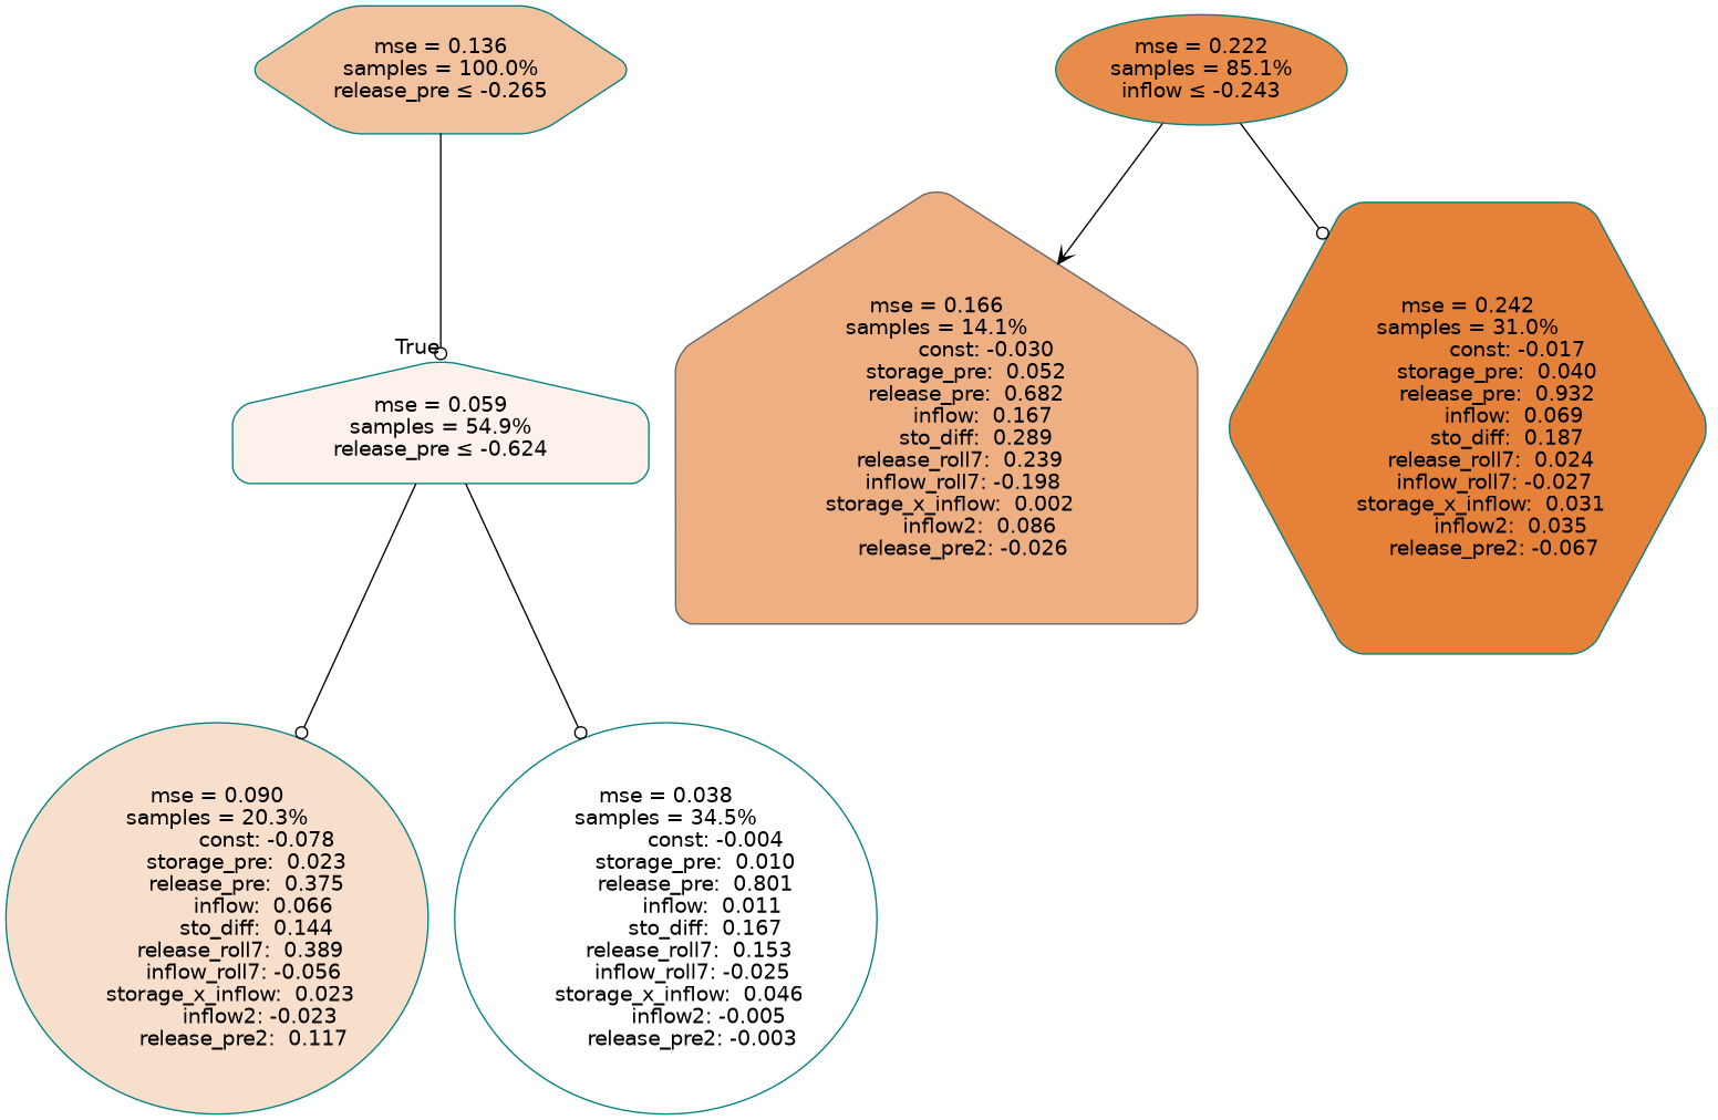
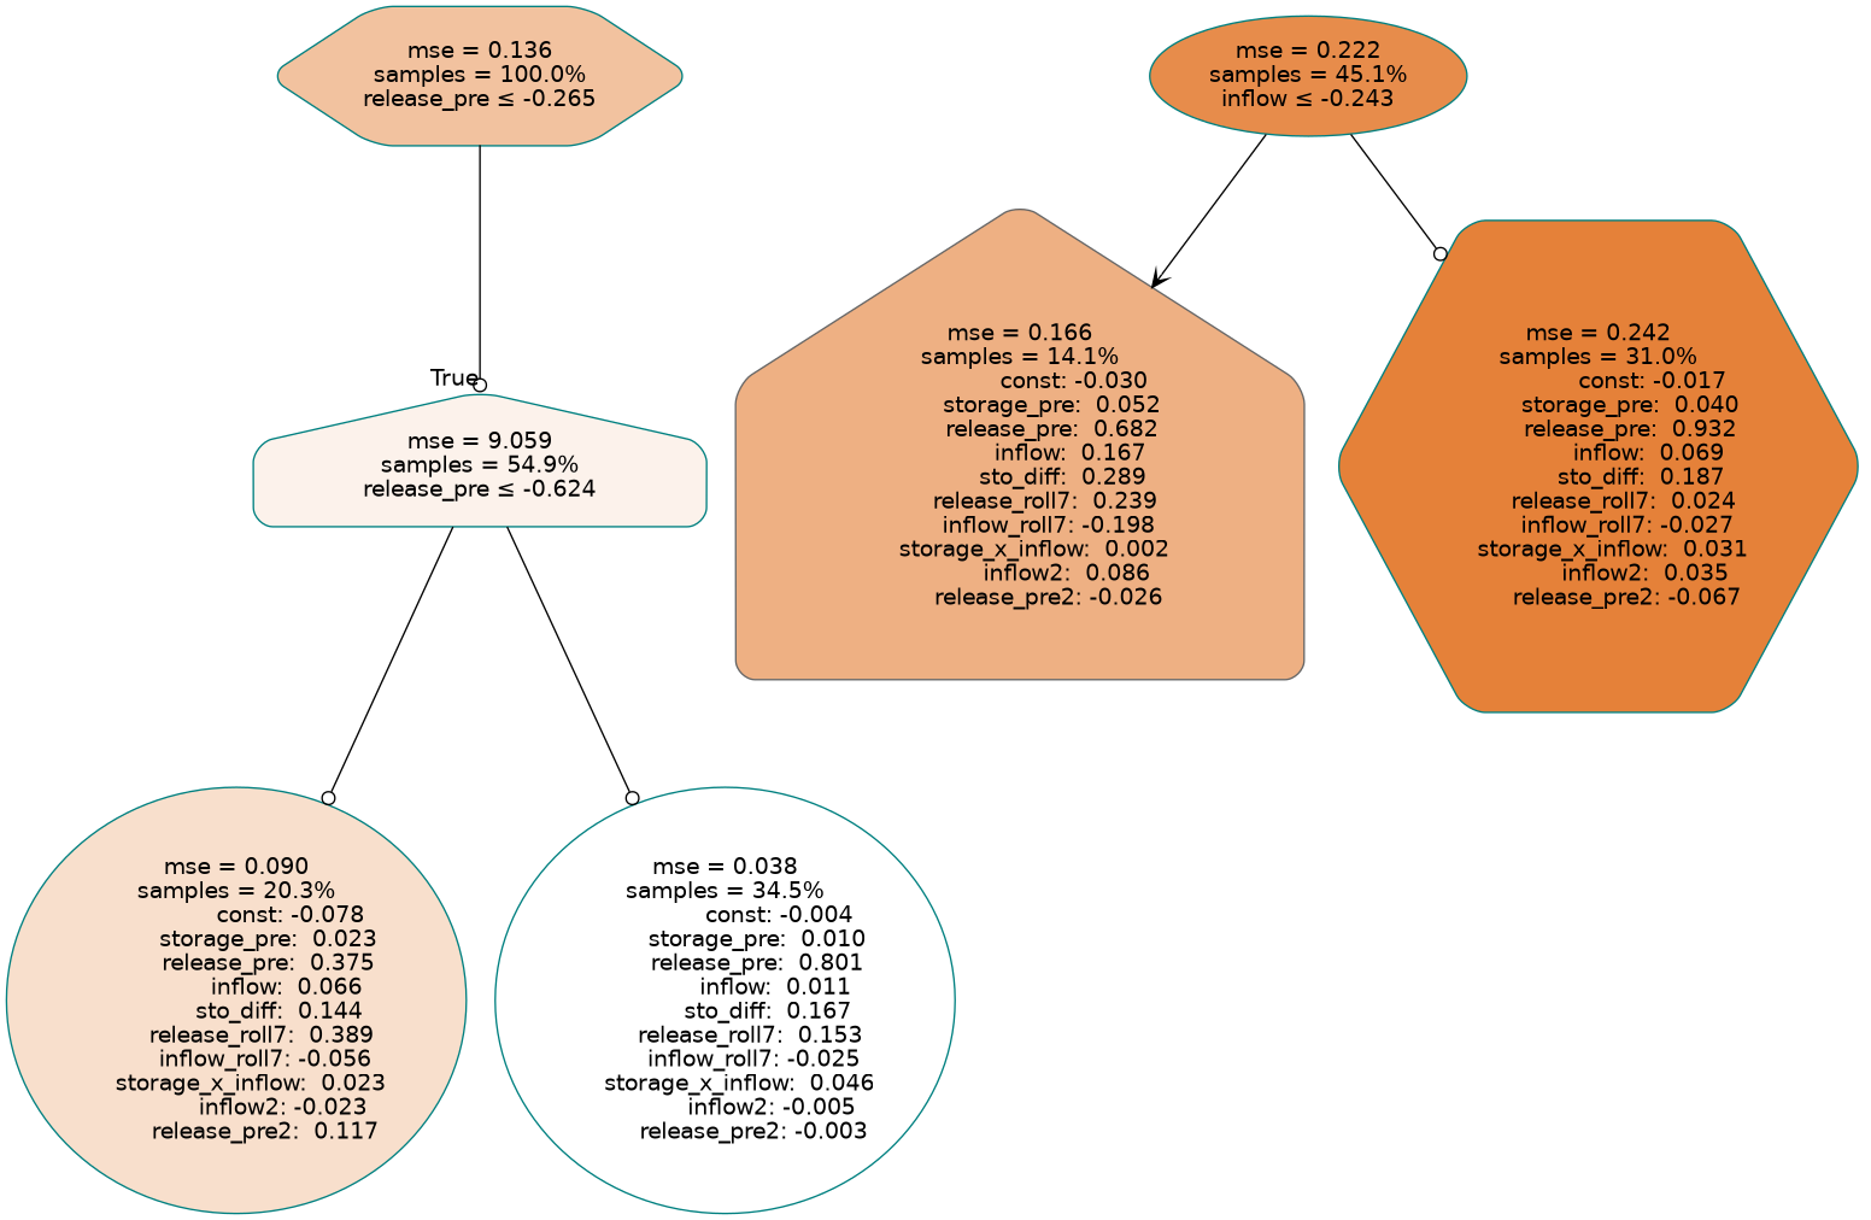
  digraph {
    node [color=teal fontname=helvetica shape=ellipse style="filled, rounded"]
    edge [arrowhead=odot fontname=helvetica]
    n1 [fillcolor="#f2c29f" label="mse = 0.136\nsamples = 100.0%\nrelease_pre &le; -0.265" shape=hexagon]
-   n2 [fillcolor="#fcf2eb" label="mse = 0.059\nsamples = 54.9%\nrelease_pre &le; -0.624" shape=house]
+   n2 [fillcolor="#fcf2eb" label="mse = 9.059\nsamples = 54.9%\nrelease_pre &le; -0.624" shape=house]
    n3 [fillcolor="#f8dfcc" label="mse = 0.090\nsamples = 20.3%\n               const: -0.078\n         storage_pre:  0.023\n         release_pre:  0.375\n              inflow:  0.066\n            sto_diff:  0.144\n       release_roll7:  0.389\n        inflow_roll7: -0.056\n    storage_x_inflow:  0.023\n             inflow2: -0.023\n        release_pre2:  0.117"]
    n4 [fillcolor="#ffffff" label="mse = 0.038\nsamples = 34.5%\n               const: -0.004\n         storage_pre:  0.010\n         release_pre:  0.801\n              inflow:  0.011\n            sto_diff:  0.167\n       release_roll7:  0.153\n        inflow_roll7: -0.025\n    storage_x_inflow:  0.046\n             inflow2: -0.005\n        release_pre2: -0.003"]
-   n5 [fillcolor="#e78c4b" label="mse = 0.222\nsamples = 85.1%\ninflow &le; -0.243"]
+   n5 [fillcolor="#e78c4b" label="mse = 0.222\nsamples = 45.1%\ninflow &le; -0.243"]
    n6 [color=gray40 fillcolor="#eeb083" label="mse = 0.166\nsamples = 14.1%\n               const: -0.030\n         storage_pre:  0.052\n         release_pre:  0.682\n              inflow:  0.167\n            sto_diff:  0.289\n       release_roll7:  0.239\n        inflow_roll7: -0.198\n    storage_x_inflow:  0.002\n             inflow2:  0.086\n        release_pre2: -0.026" shape=house]
    n7 [fillcolor="#e58139" label="mse = 0.242\nsamples = 31.0%\n               const: -0.017\n         storage_pre:  0.040\n         release_pre:  0.932\n              inflow:  0.069\n            sto_diff:  0.187\n       release_roll7:  0.024\n        inflow_roll7: -0.027\n    storage_x_inflow:  0.031\n             inflow2:  0.035\n        release_pre2: -0.067" shape=hexagon]
    n1 -> n2 [headlabel=True labelangle=45 labeldistance=2.5]
    n2 -> n3
    n2 -> n4
    n5 -> n6 [arrowhead=vee]
    n5 -> n7
  }
